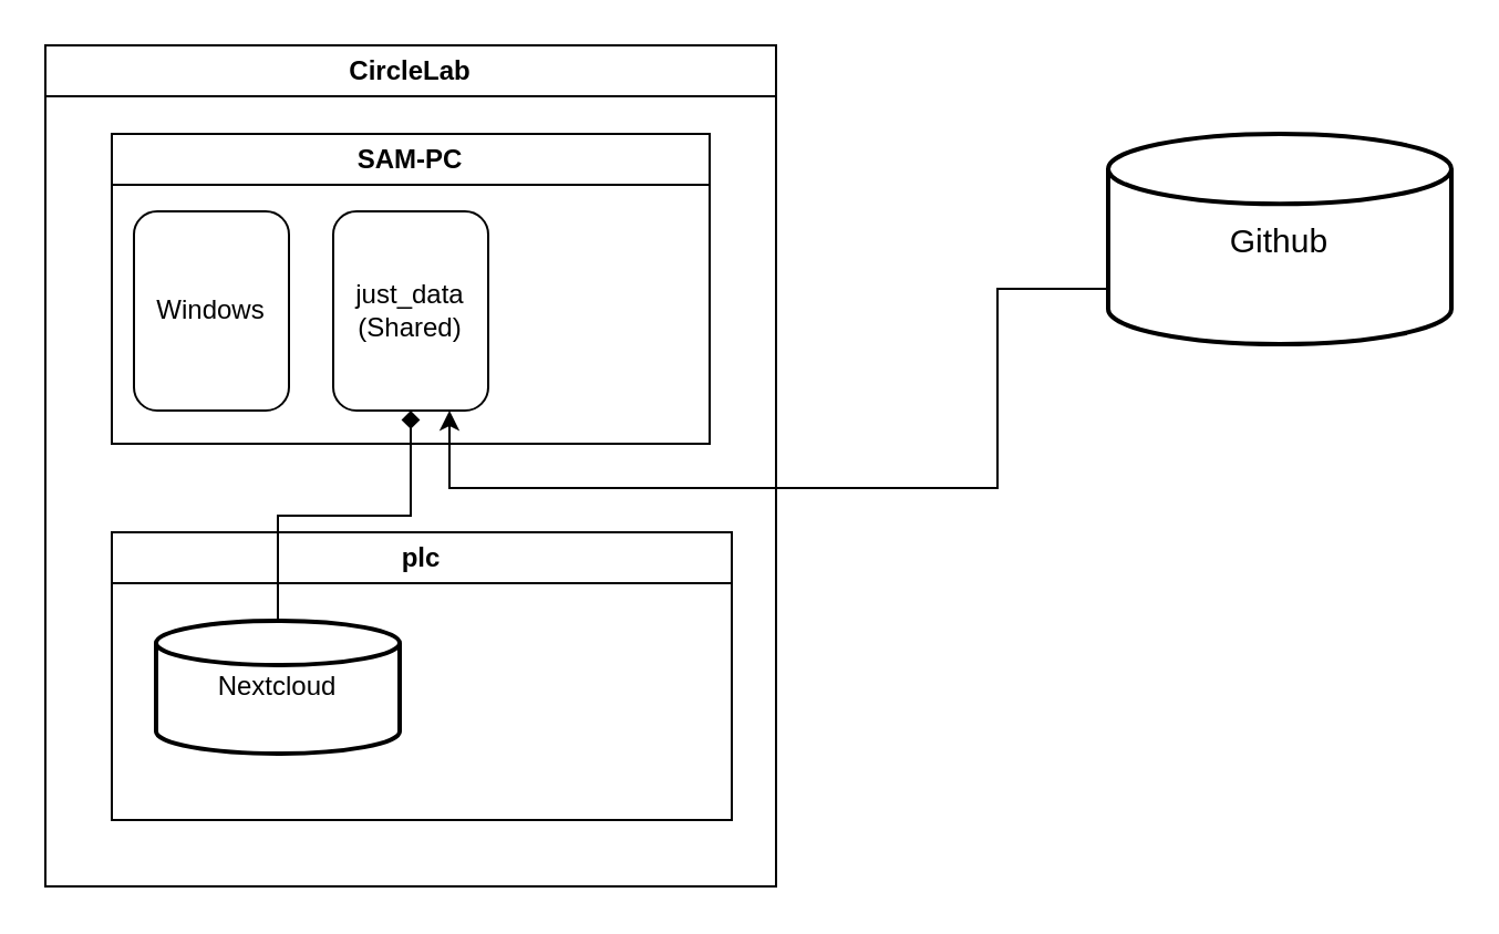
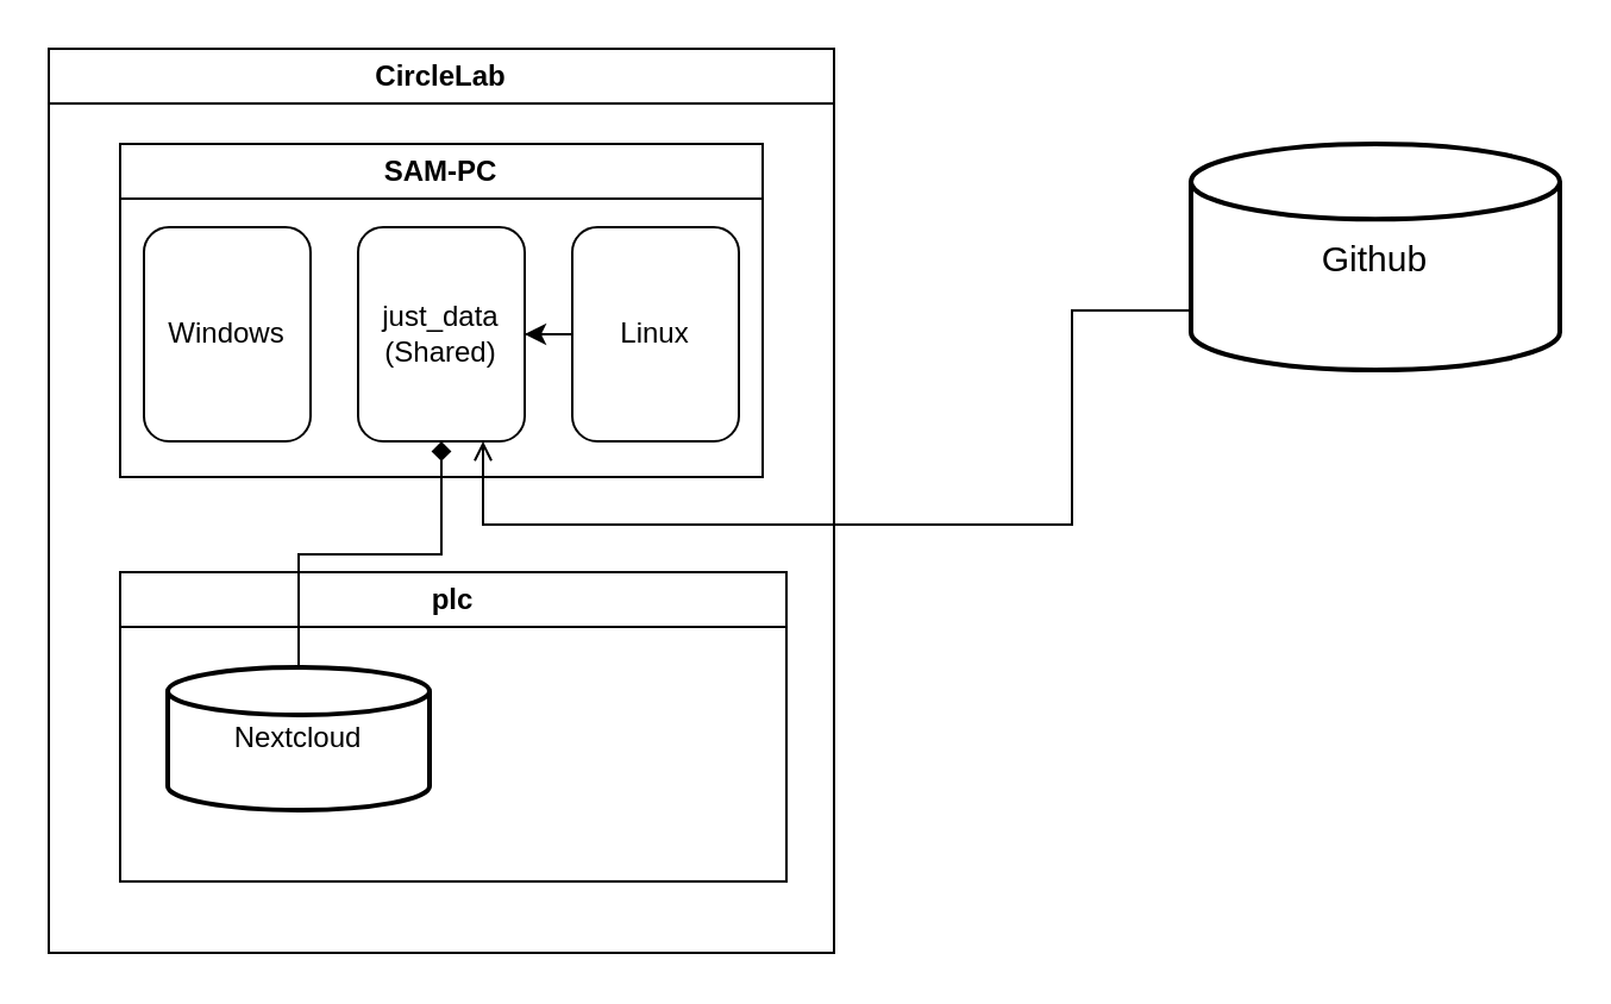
  <mxCell id="0" />
  <mxCell id="1" parent="0" />
  <mxCell id="2" value="CircleLab" style="swimlane;whiteSpace=wrap;html=1;" parent="1" vertex="1"><mxGeometry x="20" y="20" width="330" height="380" as="geometry" /></mxCell>
  <mxCell id="3" value="SAM-PC" style="swimlane;whiteSpace=wrap;html=1;" parent="2" vertex="1"><mxGeometry x="30" y="40" width="270" height="140" as="geometry" /></mxCell>
  <mxCell id="4" value="Windows" style="rounded=1;whiteSpace=wrap;html=1;" vertex="1" parent="3"><mxGeometry x="10" y="35" width="70" height="90" as="geometry" /></mxCell>
  <mxCell id="5" value="just_data&lt;br&gt;(Shared)" style="rounded=1;whiteSpace=wrap;html=1;" vertex="1" parent="3"><mxGeometry x="100" y="35" width="70" height="90" as="geometry" /></mxCell>
+ <mxCell id="6" style="edgeStyle=orthogonalEdgeStyle;rounded=0;orthogonalLoop=1;jettySize=auto;html=1;entryX=1;entryY=0.5;entryDx=0;entryDy=0;" edge="1" parent="3" source="7" target="5"><mxGeometry relative="1" as="geometry" /></mxCell>
+ <mxCell id="7" value="Linux" style="rounded=1;whiteSpace=wrap;html=1;" vertex="1" parent="3"><mxGeometry x="190" y="35" width="70" height="90" as="geometry" /></mxCell>
  <mxCell id="8" value="plc" style="swimlane;whiteSpace=wrap;html=1;" parent="2" vertex="1"><mxGeometry x="30" y="220" width="280" height="130" as="geometry" /></mxCell>
  <mxCell id="9" value="Nextcloud" style="strokeWidth=2;html=1;shape=mxgraph.flowchart.database;whiteSpace=wrap;" vertex="1" parent="8"><mxGeometry x="20" y="40" width="110" height="60" as="geometry" /></mxCell>
  <mxCell id="10" style="edgeStyle=orthogonalEdgeStyle;rounded=0;orthogonalLoop=1;jettySize=auto;html=1;endArrow=diamond;" edge="1" parent="2" source="9" target="5"><mxGeometry relative="1" as="geometry" /></mxCell>
- <mxCell id="11" style="edgeStyle=orthogonalEdgeStyle;rounded=0;orthogonalLoop=1;jettySize=auto;html=1;fontSize=15;entryX=0.75;entryY=1;entryDx=0;entryDy=0;" edge="1" parent="1" source="12" target="5"><mxGeometry relative="1" as="geometry"><mxPoint x="450" y="220" as="targetPoint" /><Array as="points"><mxPoint x="450" y="130" /><mxPoint x="450" y="220" /><mxPoint x="202" y="220" /></Array></mxGeometry></mxCell>
+ <mxCell id="11" style="edgeStyle=orthogonalEdgeStyle;rounded=0;orthogonalLoop=1;jettySize=auto;html=1;fontSize=15;entryX=0.75;entryY=1;entryDx=0;entryDy=0;endArrow=open;" edge="1" parent="1" source="12" target="5"><mxGeometry relative="1" as="geometry"><mxPoint x="450" y="220" as="targetPoint" /><Array as="points"><mxPoint x="450" y="130" /><mxPoint x="450" y="220" /><mxPoint x="202" y="220" /></Array></mxGeometry></mxCell>
  <mxCell id="12" value="&lt;font style=&quot;font-size: 15px;&quot;&gt;Github&lt;/font&gt;" style="strokeWidth=2;html=1;shape=mxgraph.flowchart.database;whiteSpace=wrap;" vertex="1" parent="1"><mxGeometry x="500" y="60" width="155" height="95" as="geometry" /></mxCell>
